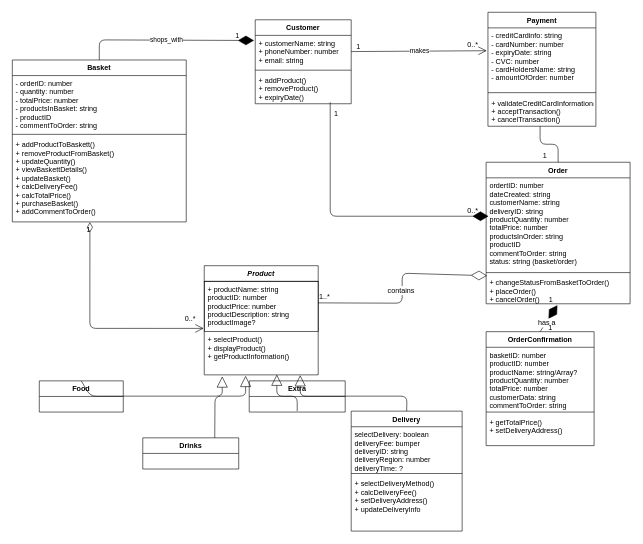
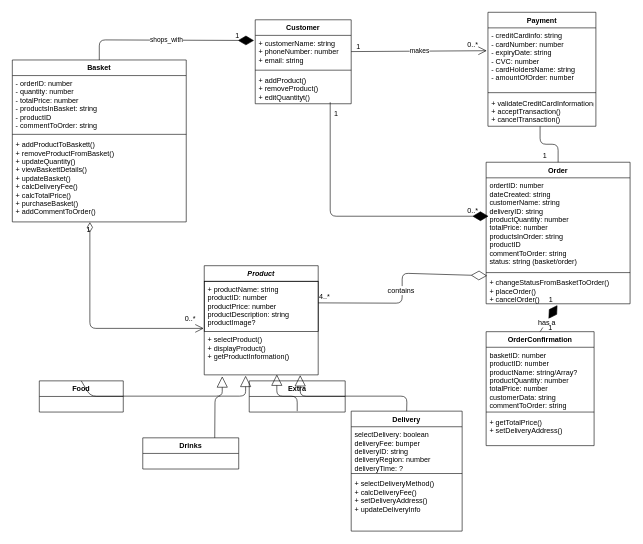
  <mxCell id="0" />
  <mxCell id="1" parent="0" />
  <mxCell id="2" value="Product" style="swimlane;fontStyle=3;align=center;verticalAlign=top;childLayout=stackLayout;horizontal=1;startSize=26;horizontalStack=0;resizeParent=1;resizeParentMax=0;resizeLast=0;collapsible=1;marginBottom=0;" parent="1" vertex="1"><mxGeometry x="340" y="442.5" width="190" height="182" as="geometry" /></mxCell>
  <mxCell id="3" value="+ productName: string &#10;productID: number&#10;productPrice: number&#10;productDescription: string&#10;productImage?" style="text;strokeColor=#000000;fillColor=none;align=left;verticalAlign=top;spacingLeft=4;spacingRight=4;overflow=hidden;rotatable=0;points=[[0,0.5],[1,0.5]];portConstraint=eastwest;" parent="2" vertex="1"><mxGeometry y="26" width="190" height="84" as="geometry" /></mxCell>
  <mxCell id="4" value="+ selectProduct()&#10;+ displayProduct()&#10;+ getProductInformation()" style="text;strokeColor=none;fillColor=none;align=left;verticalAlign=top;spacingLeft=4;spacingRight=4;overflow=hidden;rotatable=0;points=[[0,0.5],[1,0.5]];portConstraint=eastwest;" parent="2" vertex="1"><mxGeometry y="110" width="190" height="72" as="geometry" /></mxCell>
  <mxCell id="5" value="Basket" style="swimlane;fontStyle=1;align=center;verticalAlign=top;childLayout=stackLayout;horizontal=1;startSize=26;horizontalStack=0;resizeParent=1;resizeParentMax=0;resizeLast=0;collapsible=1;marginBottom=0;" parent="1" vertex="1"><mxGeometry x="20" y="99.5" width="290" height="270" as="geometry" /></mxCell>
  <mxCell id="6" value="- orderID: number&#10;- quantity: number&#10;- totalPrice: number&#10;- productsInBasket: string&#10;- productID&#10;- commentToOrder: string&#10;&#10;" style="text;strokeColor=none;fillColor=none;align=left;verticalAlign=top;spacingLeft=4;spacingRight=4;overflow=hidden;rotatable=0;points=[[0,0.5],[1,0.5]];portConstraint=eastwest;" parent="5" vertex="1"><mxGeometry y="26" width="290" height="94" as="geometry" /></mxCell>
  <mxCell id="7" value="" style="line;strokeWidth=1;fillColor=none;align=left;verticalAlign=middle;spacingTop=-1;spacingLeft=3;spacingRight=3;rotatable=0;labelPosition=right;points=[];portConstraint=eastwest;" parent="5" vertex="1"><mxGeometry y="120" width="290" height="8" as="geometry" /></mxCell>
  <mxCell id="8" value="+ addProductToBaskett()&#10;+ removeProductFromBasket()&#10;+ updateQuantity()&#10;+ viewBaskettDetails()&#10;+ updateBasket()&#10;+ calcDeliveryFee()&#10;+ calcTotalPrice()&#10;+ purchaseBasket()&#10;+ addCommentToOrder()&#10;" style="text;strokeColor=none;fillColor=none;align=left;verticalAlign=top;spacingLeft=4;spacingRight=4;overflow=hidden;rotatable=0;points=[[0,0.5],[1,0.5]];portConstraint=eastwest;" parent="5" vertex="1"><mxGeometry y="128" width="290" height="142" as="geometry" /></mxCell>
  <mxCell id="9" value="Payment" style="swimlane;fontStyle=1;align=center;verticalAlign=top;childLayout=stackLayout;horizontal=1;startSize=26;horizontalStack=0;resizeParent=1;resizeParentMax=0;resizeLast=0;collapsible=1;marginBottom=0;strokeColor=#000000;" parent="1" vertex="1"><mxGeometry x="813" width="180" height="190" as="geometry" y="20" /></mxCell>
  <mxCell id="10" value="- creditCardinfo: string&#10;- cardNumber: number&#10;- expiryDate: string&#10;- CVC: number&#10;- cardHoldersName: string&#10;- amountOfOrder: number" style="text;strokeColor=none;fillColor=none;align=left;verticalAlign=top;spacingLeft=4;spacingRight=4;overflow=hidden;rotatable=0;points=[[0,0.5],[1,0.5]];portConstraint=eastwest;" parent="9" vertex="1"><mxGeometry y="26" width="180" height="104" as="geometry" /></mxCell>
  <mxCell id="11" value="" style="line;strokeWidth=1;fillColor=none;align=left;verticalAlign=middle;spacingTop=-1;spacingLeft=3;spacingRight=3;rotatable=0;labelPosition=right;points=[];portConstraint=eastwest;" parent="9" vertex="1"><mxGeometry y="130" width="180" height="8" as="geometry" /></mxCell>
  <mxCell id="12" value="+ validateCreditCardInformation()&#10;+ acceptTransaction()&#10;+ cancelTransaction()" style="text;strokeColor=none;fillColor=none;align=left;verticalAlign=top;spacingLeft=4;spacingRight=4;overflow=hidden;rotatable=0;points=[[0,0.5],[1,0.5]];portConstraint=eastwest;" parent="9" vertex="1"><mxGeometry y="138" width="180" height="52" as="geometry" /></mxCell>
  <mxCell id="13" value="Drinks" style="swimlane;fontStyle=1;align=center;verticalAlign=top;childLayout=stackLayout;horizontal=1;startSize=26;horizontalStack=0;resizeParent=1;resizeParentMax=0;resizeLast=0;collapsible=1;marginBottom=0;" parent="1" vertex="1"><mxGeometry x="237.5" y="729.5" width="160" height="52" as="geometry" /></mxCell>
  <mxCell id="14" value="Extra" style="swimlane;fontStyle=1;align=center;verticalAlign=top;childLayout=stackLayout;horizontal=1;startSize=26;horizontalStack=0;resizeParent=1;resizeParentMax=0;resizeLast=0;collapsible=1;marginBottom=0;" parent="1" vertex="1"><mxGeometry x="415" y="634.5" width="160" height="52" as="geometry" /></mxCell>
  <mxCell id="15" value="Delivery" style="swimlane;fontStyle=1;align=center;verticalAlign=top;childLayout=stackLayout;horizontal=1;startSize=26;horizontalStack=0;resizeParent=1;resizeParentMax=0;resizeLast=0;collapsible=1;marginBottom=0;" parent="1" vertex="1"><mxGeometry x="585" y="685" width="185" height="200" as="geometry" /></mxCell>
  <mxCell id="16" value="" style="endArrow=block;endSize=16;endFill=0;html=1;entryX=0.637;entryY=0.993;entryDx=0;entryDy=0;entryPerimeter=0;" parent="15" target="4" edge="1"><mxGeometry width="160" relative="1" as="geometry"><mxPoint x="-90" as="sourcePoint" /><mxPoint x="70" as="targetPoint" /><Array as="points"><mxPoint x="-90" y="-25" /><mxPoint x="-124" y="-25" /></Array></mxGeometry></mxCell>
  <mxCell id="17" value="selectDelivery: boolean&#10;deliveryFee: bumper&#10;deliveryID: string&#10;deliveryRegion: number&#10;deliveryTime: ?" style="text;strokeColor=none;fillColor=none;align=left;verticalAlign=top;spacingLeft=4;spacingRight=4;overflow=hidden;rotatable=0;points=[[0,0.5],[1,0.5]];portConstraint=eastwest;" parent="15" vertex="1"><mxGeometry y="26" width="185" height="74" as="geometry" /></mxCell>
  <mxCell id="18" value="" style="line;strokeWidth=1;fillColor=none;align=left;verticalAlign=middle;spacingTop=-1;spacingLeft=3;spacingRight=3;rotatable=0;labelPosition=right;points=[];portConstraint=eastwest;" parent="15" vertex="1"><mxGeometry y="100" width="185" height="8" as="geometry" /></mxCell>
  <mxCell id="19" value="+ selectDeliveryMethod()&#10;+ calcDeliveryFee()&#10;+ setDeliveryAddress()&#10;+ updateDeliveryInfo" style="text;strokeColor=none;fillColor=none;align=left;verticalAlign=top;spacingLeft=4;spacingRight=4;overflow=hidden;rotatable=0;points=[[0,0.5],[1,0.5]];portConstraint=eastwest;" parent="15" vertex="1"><mxGeometry y="108" width="185" height="92" as="geometry" /></mxCell>
  <mxCell id="20" value="Food" style="swimlane;fontStyle=1;childLayout=stackLayout;horizontal=1;startSize=26;fillColor=none;horizontalStack=0;resizeParent=1;resizeParentMax=0;resizeLast=0;collapsible=1;marginBottom=0;" parent="1" vertex="1"><mxGeometry x="65" y="634.5" width="140" height="52" as="geometry" /></mxCell>
  <mxCell id="21" value="Order" style="swimlane;fontStyle=1;align=center;verticalAlign=top;childLayout=stackLayout;horizontal=1;startSize=26;horizontalStack=0;resizeParent=1;resizeParentMax=0;resizeLast=0;collapsible=1;marginBottom=0;strokeColor=#000000;" parent="1" vertex="1"><mxGeometry x="810" y="270" width="240" height="236" as="geometry" /></mxCell>
  <mxCell id="22" value="ordertID: number&#10;dateCreated: string&#10;customerName: string&#10;deliveryID: string&#10;productQuantity: number&#10;totalPrice: number&#10;productsInOrder: string&#10;productID&#10;commentToOrder: string&#10;status: string (basket/order)&#10;" style="text;strokeColor=none;fillColor=none;align=left;verticalAlign=top;spacingLeft=4;spacingRight=4;overflow=hidden;rotatable=0;points=[[0,0.5],[1,0.5]];portConstraint=eastwest;" parent="21" vertex="1"><mxGeometry y="26" width="240" height="154" as="geometry" /></mxCell>
  <mxCell id="23" value="" style="line;strokeWidth=1;fillColor=none;align=left;verticalAlign=middle;spacingTop=-1;spacingLeft=3;spacingRight=3;rotatable=0;labelPosition=right;points=[];portConstraint=eastwest;" parent="21" vertex="1"><mxGeometry y="180" width="240" height="8" as="geometry" /></mxCell>
  <mxCell id="24" value="+ changeStatusFromBasketToOrder()&#10;+ placeOrder()&#10;+ cancelOrder()" style="text;strokeColor=none;fillColor=none;align=left;verticalAlign=top;spacingLeft=4;spacingRight=4;overflow=hidden;rotatable=0;points=[[0,0.5],[1,0.5]];portConstraint=eastwest;" parent="21" vertex="1"><mxGeometry y="188" width="240" height="48" as="geometry" /></mxCell>
  <mxCell id="25" value="OrderConfirmation" style="swimlane;fontStyle=1;align=center;verticalAlign=top;childLayout=stackLayout;horizontal=1;startSize=26;horizontalStack=0;resizeParent=1;resizeParentMax=0;resizeLast=0;collapsible=1;marginBottom=0;strokeColor=#000000;" parent="1" vertex="1"><mxGeometry x="810" y="552.5" width="180" height="190" as="geometry" /></mxCell>
  <mxCell id="26" value="basketID: number&#10;productID: number&#10;productName: string/Array?&#10;productQuantity: number&#10;totalPrice: number&#10;customerData: string&#10;commentToOrder: string" style="text;strokeColor=none;fillColor=none;align=left;verticalAlign=top;spacingLeft=4;spacingRight=4;overflow=hidden;rotatable=0;points=[[0,0.5],[1,0.5]];portConstraint=eastwest;" parent="25" vertex="1"><mxGeometry y="26" width="180" height="104" as="geometry" /></mxCell>
  <mxCell id="27" value="" style="line;strokeWidth=1;fillColor=none;align=left;verticalAlign=middle;spacingTop=-1;spacingLeft=3;spacingRight=3;rotatable=0;labelPosition=right;points=[];portConstraint=eastwest;" parent="25" vertex="1"><mxGeometry y="130" width="180" height="8" as="geometry" /></mxCell>
  <mxCell id="28" value="+ getTotalPrice()&#10;+ setDeliveryAddress()" style="text;strokeColor=none;fillColor=none;align=left;verticalAlign=top;spacingLeft=4;spacingRight=4;overflow=hidden;rotatable=0;points=[[0,0.5],[1,0.5]];portConstraint=eastwest;" parent="25" vertex="1"><mxGeometry y="138" width="180" height="52" as="geometry" /></mxCell>
  <mxCell id="29" value="shops_with" style="endArrow=diamondThin;endFill=1;endSize=24;html=1;exitX=0.5;exitY=0;exitDx=0;exitDy=0;" parent="1" source="5" edge="1"><mxGeometry width="160" relative="1" as="geometry"><mxPoint x="160" y="66" as="sourcePoint" /><mxPoint x="423" y="67" as="targetPoint" /><Array as="points"><mxPoint x="165" y="66" /></Array></mxGeometry></mxCell>
  <mxCell id="30" value="1&lt;br&gt;" style="text;html=1;resizable=0;points=[];autosize=1;align=left;verticalAlign=top;spacingTop=-4;" parent="1" vertex="1"><mxGeometry x="142" y="371.5" width="20" height="10" as="geometry" /></mxCell>
  <mxCell id="31" value="0..*" style="text;html=1;resizable=0;points=[];autosize=1;align=left;verticalAlign=top;spacingTop=-4;" parent="1" vertex="1"><mxGeometry x="306" y="522" width="30" height="10" as="geometry" /></mxCell>
  <mxCell id="32" value="1" style="text;html=1;resizable=0;points=[];autosize=1;align=left;verticalAlign=top;spacingTop=-4;" parent="1" vertex="1"><mxGeometry x="390" y="50" width="20" height="10" as="geometry" /></mxCell>
  <mxCell id="33" value="" style="endArrow=block;endSize=16;endFill=0;html=1;exitX=0.5;exitY=0;exitDx=0;exitDy=0;entryX=0.158;entryY=1.035;entryDx=0;entryDy=0;entryPerimeter=0;" parent="1" source="20" target="4" edge="1"><mxGeometry width="160" relative="1" as="geometry"><mxPoint x="85" y="580" as="sourcePoint" /><mxPoint x="245" y="580" as="targetPoint" /><Array as="points"><mxPoint x="150" y="660" /><mxPoint x="370" y="660" /></Array></mxGeometry></mxCell>
  <mxCell id="34" value="" style="endArrow=block;endSize=16;endFill=0;html=1;entryX=0.363;entryY=1.021;entryDx=0;entryDy=0;entryPerimeter=0;exitX=0.75;exitY=0;exitDx=0;exitDy=0;" parent="1" source="13" target="4" edge="1"><mxGeometry width="160" relative="1" as="geometry"><mxPoint x="320" y="677" as="sourcePoint" /><mxPoint x="490" y="677" as="targetPoint" /><Array as="points"><mxPoint x="358" y="660" /><mxPoint x="409" y="660" /></Array></mxGeometry></mxCell>
  <mxCell id="35" style="edgeStyle=none;rounded=0;orthogonalLoop=1;jettySize=auto;html=1;entryX=0.5;entryY=0;entryDx=0;entryDy=0;" parent="1" source="13" target="13" edge="1"><mxGeometry relative="1" as="geometry" /></mxCell>
  <mxCell id="36" value="" style="endArrow=block;endSize=16;endFill=0;html=1;exitX=0.5;exitY=0;exitDx=0;exitDy=0;entryX=0.842;entryY=1.007;entryDx=0;entryDy=0;entryPerimeter=0;" parent="1" source="15" target="4" edge="1"><mxGeometry width="160" relative="1" as="geometry"><mxPoint x="590" y="590" as="sourcePoint" /><mxPoint x="750" y="590" as="targetPoint" /><Array as="points"><mxPoint x="678" y="660" /><mxPoint x="500" y="660" /></Array></mxGeometry></mxCell>
  <mxCell id="37" value="makes" style="endArrow=open;endFill=1;endSize=12;html=1;entryX=-0.011;entryY=0.366;entryDx=0;entryDy=0;entryPerimeter=0;exitX=1;exitY=0.5;exitDx=0;exitDy=0;" parent="1" source="56" target="10" edge="1"><mxGeometry x="0.012" y="1" width="160" relative="1" as="geometry"><mxPoint x="640" y="79" as="sourcePoint" /><mxPoint x="770" y="91" as="targetPoint" /><mxPoint as="offset" /></mxGeometry></mxCell>
  <mxCell id="38" value="1" style="text;html=1;resizable=0;points=[];autosize=1;align=left;verticalAlign=top;spacingTop=-4;" parent="1" vertex="1"><mxGeometry x="591.5" y="67" width="20" height="10" as="geometry" /></mxCell>
  <mxCell id="39" value="0..*" style="text;html=1;resizable=0;points=[];autosize=1;align=left;verticalAlign=top;spacingTop=-4;" parent="1" vertex="1"><mxGeometry x="777" y="65" width="30" height="10" as="geometry" /></mxCell>
  <mxCell id="40" value="" style="endArrow=none;html=1;edgeStyle=orthogonalEdgeStyle;exitX=0.483;exitY=1;exitDx=0;exitDy=0;exitPerimeter=0;entryX=0.5;entryY=0;entryDx=0;entryDy=0;" parent="1" source="12" target="21" edge="1"><mxGeometry relative="1" as="geometry"><mxPoint x="933" y="250" as="sourcePoint" /><mxPoint x="1093" y="250" as="targetPoint" /></mxGeometry></mxCell>
  <mxCell id="41" value="&lt;br&gt;" style="resizable=0;html=1;align=left;verticalAlign=bottom;labelBackgroundColor=#ffffff;fontSize=10;" parent="40" connectable="0" vertex="1"><mxGeometry x="-1" relative="1" as="geometry" /></mxCell>
  <mxCell id="42" value="" style="resizable=0;html=1;align=right;verticalAlign=bottom;labelBackgroundColor=#ffffff;fontSize=10;" parent="40" connectable="0" vertex="1"><mxGeometry x="1" relative="1" as="geometry" /></mxCell>
  <mxCell id="43" value="1" style="text;html=1;resizable=0;points=[];autosize=1;align=left;verticalAlign=top;spacingTop=-4;" parent="1" vertex="1"><mxGeometry x="903" y="250" width="20" height="10" as="geometry" /></mxCell>
  <mxCell id="44" value="" style="endArrow=diamondThin;endFill=1;endSize=24;html=1;entryX=0.495;entryY=1.048;entryDx=0;entryDy=0;entryPerimeter=0;exitX=0.5;exitY=0;exitDx=0;exitDy=0;" parent="1" source="25" target="24" edge="1"><mxGeometry width="160" relative="1" as="geometry"><mxPoint x="1040" y="610" as="sourcePoint" /><mxPoint x="1200" y="610" as="targetPoint" /></mxGeometry></mxCell>
  <mxCell id="45" value="has a" style="text;html=1;resizable=0;points=[];align=center;verticalAlign=middle;labelBackgroundColor=#ffffff;" parent="44" vertex="1" connectable="0"><mxGeometry x="-0.335" y="-1" relative="1" as="geometry"><mxPoint as="offset" /></mxGeometry></mxCell>
  <mxCell id="46" value="1" style="text;html=1;resizable=0;points=[];autosize=1;align=left;verticalAlign=top;spacingTop=-4;" parent="1" vertex="1"><mxGeometry x="913" y="490" width="20" height="10" as="geometry" /></mxCell>
  <mxCell id="47" value="1&lt;br&gt;" style="text;html=1;resizable=0;points=[];autosize=1;align=left;verticalAlign=top;spacingTop=-4;" parent="1" vertex="1"><mxGeometry x="912" y="537" width="20" height="10" as="geometry" /></mxCell>
  <mxCell id="48" value="" style="endArrow=diamondThin;endFill=0;endSize=24;html=1;entryX=0.006;entryY=0.025;entryDx=0;entryDy=0;entryPerimeter=0;" parent="1" target="24" edge="1"><mxGeometry width="160" relative="1" as="geometry"><mxPoint x="530" y="504.5" as="sourcePoint" /><mxPoint x="690" y="504.5" as="targetPoint" /><Array as="points"><mxPoint x="670" y="505" /><mxPoint x="670" y="455" /></Array></mxGeometry></mxCell>
  <mxCell id="49" value="contains" style="text;html=1;resizable=0;points=[];align=center;verticalAlign=middle;labelBackgroundColor=#ffffff;" parent="48" vertex="1" connectable="0"><mxGeometry x="-0.039" y="4" relative="1" as="geometry"><mxPoint x="1" y="-2.5" as="offset" /></mxGeometry></mxCell>
- <mxCell id="50" value="1..*" style="text;html=1;resizable=0;points=[];autosize=1;align=left;verticalAlign=top;spacingTop=-4;" parent="1" vertex="1"><mxGeometry x="530" y="485" width="30" height="10" as="geometry" /></mxCell>
+ <mxCell id="50" value="4..*" style="text;html=1;resizable=0;points=[];autosize=1;align=left;verticalAlign=top;spacingTop=-4;" parent="1" vertex="1"><mxGeometry x="530" y="485" width="30" height="10" as="geometry" /></mxCell>
  <mxCell id="51" value="" style="endArrow=diamondThin;endFill=1;endSize=24;html=1;" parent="1" edge="1"><mxGeometry width="160" relative="1" as="geometry"><mxPoint x="550" y="170" as="sourcePoint" /><mxPoint x="814" y="360" as="targetPoint" /><Array as="points"><mxPoint x="550" y="360" /></Array></mxGeometry></mxCell>
  <mxCell id="52" value="0..*" style="text;html=1;resizable=0;points=[];autosize=1;align=left;verticalAlign=top;spacingTop=-4;" parent="1" vertex="1"><mxGeometry x="777" y="341" width="30" height="10" as="geometry" /></mxCell>
  <mxCell id="53" value="1&lt;br&gt;" style="text;html=1;resizable=0;points=[];autosize=1;align=left;verticalAlign=top;spacingTop=-4;" parent="1" vertex="1"><mxGeometry x="555" y="179" width="20" height="10" as="geometry" /></mxCell>
  <mxCell id="54" value="" style="endArrow=open;html=1;endSize=12;startArrow=diamondThin;startSize=14;startFill=0;edgeStyle=orthogonalEdgeStyle;align=left;verticalAlign=bottom;exitX=0.367;exitY=-0.15;exitDx=0;exitDy=0;exitPerimeter=0;entryX=-0.005;entryY=0.935;entryDx=0;entryDy=0;entryPerimeter=0;" parent="1" source="30" target="3" edge="1"><mxGeometry x="0.291" y="207" relative="1" as="geometry"><mxPoint x="131" y="427.5" as="sourcePoint" /><mxPoint x="291" y="427.5" as="targetPoint" /><mxPoint as="offset" /></mxGeometry></mxCell>
  <mxCell id="55" value="Customer" style="swimlane;fontStyle=1;align=center;verticalAlign=top;childLayout=stackLayout;horizontal=1;startSize=26;horizontalStack=0;resizeParent=1;resizeParentMax=0;resizeLast=0;collapsible=1;marginBottom=0;" parent="1" vertex="1"><mxGeometry x="425" y="32.5" width="160" height="140" as="geometry" /></mxCell>
  <mxCell id="56" value="+ customerName: string&#10;+ phoneNumber: number&#10;+ email: string" style="text;strokeColor=none;fillColor=none;align=left;verticalAlign=top;spacingLeft=4;spacingRight=4;overflow=hidden;rotatable=0;points=[[0,0.5],[1,0.5]];portConstraint=eastwest;" parent="55" vertex="1"><mxGeometry y="26" width="160" height="54" as="geometry" /></mxCell>
  <mxCell id="57" value="" style="line;strokeWidth=1;fillColor=none;align=left;verticalAlign=middle;spacingTop=-1;spacingLeft=3;spacingRight=3;rotatable=0;labelPosition=right;points=[];portConstraint=eastwest;" parent="55" vertex="1"><mxGeometry y="80" width="160" height="8" as="geometry" /></mxCell>
- <mxCell id="58" value="+ addProduct()&#10;+ removeProduct()&#10;+ expiryDate()" style="text;strokeColor=none;fillColor=none;align=left;verticalAlign=top;spacingLeft=4;spacingRight=4;overflow=hidden;rotatable=0;points=[[0,0.5],[1,0.5]];portConstraint=eastwest;" parent="55" vertex="1"><mxGeometry y="88" width="160" height="52" as="geometry" /></mxCell>
+ <mxCell id="58" value="+ addProduct()&#10;+ removeProduct()&#10;+ editQuantityt()" style="text;strokeColor=none;fillColor=none;align=left;verticalAlign=top;spacingLeft=4;spacingRight=4;overflow=hidden;rotatable=0;points=[[0,0.5],[1,0.5]];portConstraint=eastwest;" parent="55" vertex="1"><mxGeometry y="88" width="160" height="52" as="geometry" /></mxCell>
